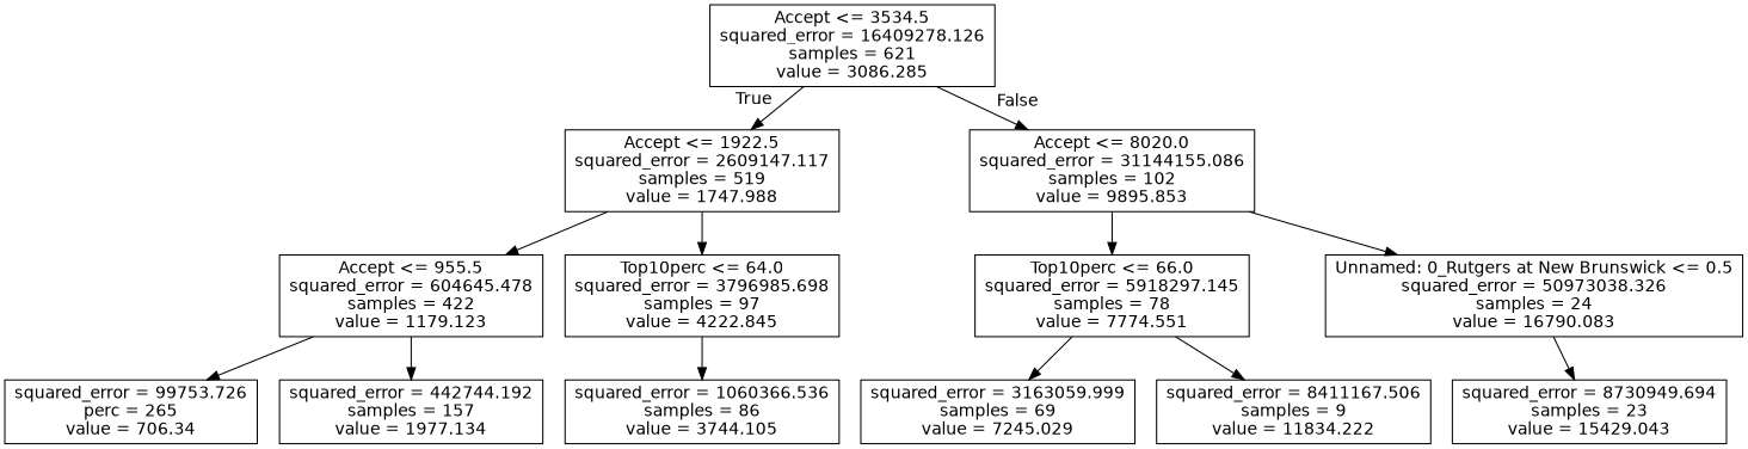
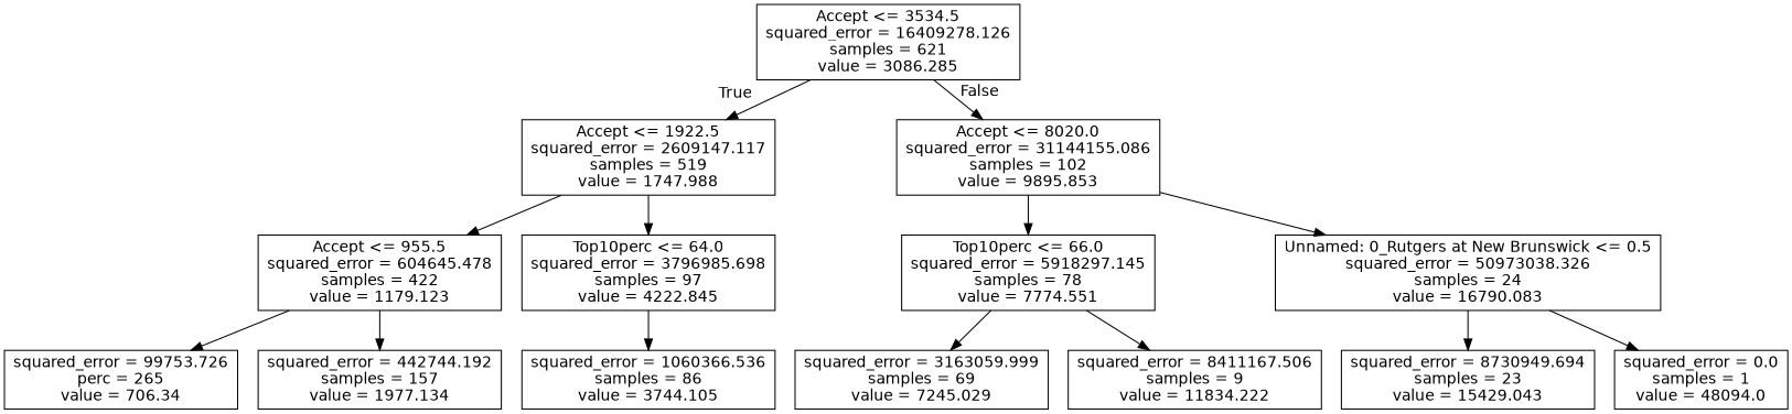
  digraph {
    node [fontname=helvetica shape=box]
    edge [fontname=helvetica]
    n1 [label="Accept <= 3534.5\nsquared_error = 16409278.126\nsamples = 621\nvalue = 3086.285"]
    n2 [label="Accept <= 1922.5\nsquared_error = 2609147.117\nsamples = 519\nvalue = 1747.988"]
    n3 [label="Accept <= 8020.0\nsquared_error = 31144155.086\nsamples = 102\nvalue = 9895.853"]
    n4 [label="Accept <= 955.5\nsquared_error = 604645.478\nsamples = 422\nvalue = 1179.123"]
    n5 [label="Top10perc <= 64.0\nsquared_error = 3796985.698\nsamples = 97\nvalue = 4222.845"]
    n6 [label="Top10perc <= 66.0\nsquared_error = 5918297.145\nsamples = 78\nvalue = 7774.551"]
    n7 [label="Unnamed: 0_Rutgers at New Brunswick <= 0.5\nsquared_error = 50973038.326\nsamples = 24\nvalue = 16790.083"]
    n8 [label="squared_error = 99753.726\nperc = 265\nvalue = 706.34"]
    n9 [label="squared_error = 442744.192\nsamples = 157\nvalue = 1977.134"]
    n10 [label="squared_error = 1060366.536\nsamples = 86\nvalue = 3744.105"]
    n11 [label="squared_error = 3163059.999\nsamples = 69\nvalue = 7245.029"]
    n12 [label="squared_error = 8411167.506\nsamples = 9\nvalue = 11834.222"]
    n13 [label="squared_error = 8730949.694\nsamples = 23\nvalue = 15429.043"]
+   n14 [label="squared_error = 0.0\nsamples = 1\nvalue = 48094.0"]
    n1 -> n2 [headlabel=True labelangle=45 labeldistance=2.5]
    n1 -> n3 [headlabel=False labelangle=-45 labeldistance=2.5]
    n2 -> n4
    n2 -> n5
    n3 -> n6
    n3 -> n7
    n4 -> n8
    n4 -> n9
    n5 -> n10
    n6 -> n11
    n6 -> n12
    n7 -> n13
+   n7 -> n14
  }
